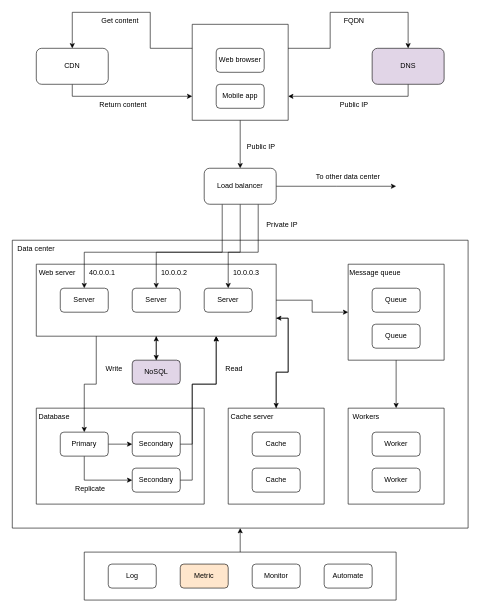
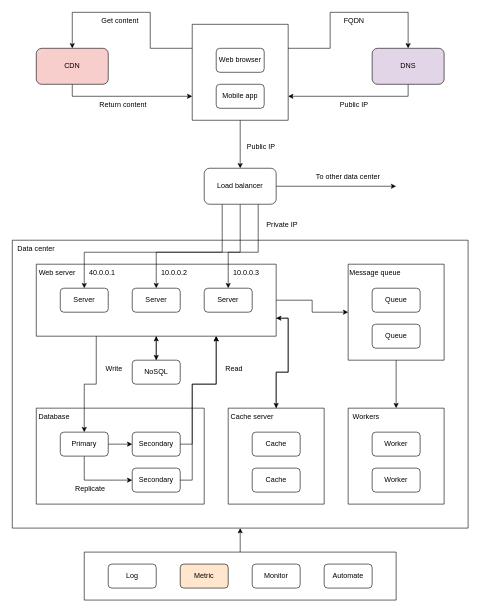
  <mxCell id="0" />
  <mxCell id="1" parent="0" />
  <mxCell id="2" style="edgeStyle=orthogonalEdgeStyle;rounded=0;orthogonalLoop=1;jettySize=auto;html=1;exitX=0.5;exitY=1;exitDx=0;exitDy=0;entryX=0.5;entryY=0;entryDx=0;entryDy=0;" parent="1" source="5" target="14" edge="1"><mxGeometry relative="1" as="geometry" /></mxCell>
  <mxCell id="3" style="edgeStyle=orthogonalEdgeStyle;rounded=0;orthogonalLoop=1;jettySize=auto;html=1;exitX=0;exitY=0.25;exitDx=0;exitDy=0;entryX=0.5;entryY=0;entryDx=0;entryDy=0;" parent="1" source="5" target="58" edge="1"><mxGeometry relative="1" as="geometry" /></mxCell>
  <mxCell id="4" style="edgeStyle=orthogonalEdgeStyle;rounded=0;orthogonalLoop=1;jettySize=auto;html=1;exitX=1;exitY=0.25;exitDx=0;exitDy=0;entryX=0.5;entryY=0;entryDx=0;entryDy=0;" parent="1" source="5" target="9" edge="1"><mxGeometry relative="1" as="geometry" /></mxCell>
  <mxCell id="5" value="" style="swimlane;startSize=0;" parent="1" vertex="1"><mxGeometry x="320" y="40" width="160" height="160" as="geometry" /></mxCell>
  <mxCell id="6" value="Web browser" style="rounded=1;whiteSpace=wrap;html=1;" parent="5" vertex="1"><mxGeometry x="40" y="40" width="80" height="40" as="geometry" /></mxCell>
  <mxCell id="7" value="Mobile app" style="rounded=1;whiteSpace=wrap;html=1;" parent="5" vertex="1"><mxGeometry x="40" y="100" width="80" height="40" as="geometry" /></mxCell>
  <mxCell id="8" style="edgeStyle=orthogonalEdgeStyle;rounded=0;orthogonalLoop=1;jettySize=auto;html=1;exitX=0.5;exitY=1;exitDx=0;exitDy=0;entryX=1;entryY=0.75;entryDx=0;entryDy=0;" parent="1" source="9" target="5" edge="1"><mxGeometry relative="1" as="geometry" /></mxCell>
  <mxCell id="9" value="DNS" style="rounded=1;whiteSpace=wrap;html=1;fillColor=#e1d5e7;" parent="1" vertex="1"><mxGeometry x="620" y="80" width="120" height="60" as="geometry" /></mxCell>
  <mxCell id="10" style="edgeStyle=orthogonalEdgeStyle;rounded=0;orthogonalLoop=1;jettySize=auto;html=1;exitX=1;exitY=0.5;exitDx=0;exitDy=0;" parent="1" source="14" edge="1"><mxGeometry relative="1" as="geometry"><mxPoint x="660" y="310" as="targetPoint" /></mxGeometry></mxCell>
  <mxCell id="11" style="edgeStyle=orthogonalEdgeStyle;rounded=0;orthogonalLoop=1;jettySize=auto;html=1;exitX=0.25;exitY=1;exitDx=0;exitDy=0;entryX=0.5;entryY=0;entryDx=0;entryDy=0;" parent="1" source="14" target="30" edge="1"><mxGeometry relative="1" as="geometry"><Array as="points"><mxPoint x="370" y="420" /><mxPoint x="140" y="420" /></Array></mxGeometry></mxCell>
  <mxCell id="12" style="edgeStyle=orthogonalEdgeStyle;rounded=0;orthogonalLoop=1;jettySize=auto;html=1;exitX=0.5;exitY=1;exitDx=0;exitDy=0;entryX=0.5;entryY=0;entryDx=0;entryDy=0;" parent="1" source="14" target="29" edge="1"><mxGeometry relative="1" as="geometry"><Array as="points"><mxPoint x="400" y="420" /><mxPoint x="260" y="420" /></Array></mxGeometry></mxCell>
  <mxCell id="13" style="edgeStyle=orthogonalEdgeStyle;rounded=0;orthogonalLoop=1;jettySize=auto;html=1;exitX=0.75;exitY=1;exitDx=0;exitDy=0;" parent="1" source="14" target="31" edge="1"><mxGeometry relative="1" as="geometry"><Array as="points"><mxPoint x="430" y="420" /><mxPoint x="380" y="420" /></Array></mxGeometry></mxCell>
  <mxCell id="14" value="Load balancer" style="rounded=1;whiteSpace=wrap;html=1;" parent="1" vertex="1"><mxGeometry x="340" y="280" width="120" height="60" as="geometry" /></mxCell>
  <mxCell id="15" value="" style="swimlane;startSize=0;" parent="1" vertex="1"><mxGeometry x="20" y="400" width="760" height="480" as="geometry" /></mxCell>
  <mxCell id="16" value="" style="swimlane;startSize=0;" parent="15" vertex="1"><mxGeometry x="40" y="280" width="280" height="160" as="geometry" /></mxCell>
  <mxCell id="17" style="edgeStyle=orthogonalEdgeStyle;rounded=0;orthogonalLoop=1;jettySize=auto;html=1;exitX=1;exitY=0.5;exitDx=0;exitDy=0;entryX=0;entryY=0.5;entryDx=0;entryDy=0;" parent="16" source="19" target="20" edge="1"><mxGeometry relative="1" as="geometry" /></mxCell>
  <mxCell id="18" style="edgeStyle=orthogonalEdgeStyle;rounded=0;orthogonalLoop=1;jettySize=auto;html=1;exitX=0.5;exitY=1;exitDx=0;exitDy=0;entryX=0;entryY=0.5;entryDx=0;entryDy=0;" parent="16" source="19" target="22" edge="1"><mxGeometry relative="1" as="geometry" /></mxCell>
  <mxCell id="19" value="Primary" style="rounded=1;whiteSpace=wrap;html=1;" parent="16" vertex="1"><mxGeometry x="40" y="40" width="80" height="40" as="geometry" /></mxCell>
  <mxCell id="20" value="Secondary" style="rounded=1;whiteSpace=wrap;html=1;" parent="16" vertex="1"><mxGeometry x="160" y="40" width="80" height="40" as="geometry" /></mxCell>
  <mxCell id="21" value="Database" style="text;html=1;strokeColor=none;fillColor=none;align=center;verticalAlign=middle;whiteSpace=wrap;rounded=0;" parent="16" vertex="1"><mxGeometry width="60" height="30" as="geometry" /></mxCell>
  <mxCell id="22" value="Secondary" style="rounded=1;whiteSpace=wrap;html=1;" parent="16" vertex="1"><mxGeometry x="160" y="100" width="80" height="40" as="geometry" /></mxCell>
  <mxCell id="23" value="Replicate" style="text;html=1;strokeColor=none;fillColor=none;align=center;verticalAlign=middle;whiteSpace=wrap;rounded=0;" parent="16" vertex="1"><mxGeometry x="60" y="120" width="60" height="30" as="geometry" /></mxCell>
  <mxCell id="24" style="edgeStyle=orthogonalEdgeStyle;rounded=0;orthogonalLoop=1;jettySize=auto;html=1;exitX=1;exitY=0.5;exitDx=0;exitDy=0;entryX=0;entryY=0.5;entryDx=0;entryDy=0;" parent="15" source="28" target="37" edge="1"><mxGeometry relative="1" as="geometry" /></mxCell>
  <mxCell id="25" style="edgeStyle=orthogonalEdgeStyle;rounded=0;orthogonalLoop=1;jettySize=auto;html=1;exitX=0.25;exitY=1;exitDx=0;exitDy=0;entryX=0.5;entryY=0;entryDx=0;entryDy=0;" parent="15" source="28" target="19" edge="1"><mxGeometry relative="1" as="geometry" /></mxCell>
  <mxCell id="26" style="edgeStyle=orthogonalEdgeStyle;rounded=0;orthogonalLoop=1;jettySize=auto;html=1;exitX=1;exitY=0.75;exitDx=0;exitDy=0;entryX=0.5;entryY=0;entryDx=0;entryDy=0;" edge="1" parent="15" source="28" target="40"><mxGeometry relative="1" as="geometry" /></mxCell>
  <mxCell id="27" style="edgeStyle=orthogonalEdgeStyle;rounded=0;orthogonalLoop=1;jettySize=auto;html=1;exitX=0.5;exitY=1;exitDx=0;exitDy=0;entryX=0.5;entryY=0;entryDx=0;entryDy=0;" edge="1" parent="15" source="28" target="55"><mxGeometry relative="1" as="geometry" /></mxCell>
  <mxCell id="28" value="" style="swimlane;startSize=0;" parent="15" vertex="1"><mxGeometry x="40" y="40" width="400" height="120" as="geometry" /></mxCell>
  <mxCell id="29" value="Server" style="rounded=1;whiteSpace=wrap;html=1;" parent="28" vertex="1"><mxGeometry x="160" y="40" width="80" height="40" as="geometry" /></mxCell>
  <mxCell id="30" value="Server" style="rounded=1;whiteSpace=wrap;html=1;" parent="28" vertex="1"><mxGeometry x="40" y="40" width="80" height="40" as="geometry" /></mxCell>
  <mxCell id="31" value="Server" style="rounded=1;whiteSpace=wrap;html=1;" parent="28" vertex="1"><mxGeometry x="280" y="40" width="80" height="40" as="geometry" /></mxCell>
  <mxCell id="32" value="40.0.0.1" style="text;html=1;strokeColor=none;fillColor=none;align=center;verticalAlign=middle;whiteSpace=wrap;rounded=0;" parent="28" vertex="1"><mxGeometry x="80" width="60" height="30" as="geometry" /></mxCell>
  <mxCell id="33" value="10.0.0.2" style="text;html=1;strokeColor=none;fillColor=none;align=center;verticalAlign=middle;whiteSpace=wrap;rounded=0;" parent="28" vertex="1"><mxGeometry x="200" width="60" height="30" as="geometry" /></mxCell>
  <mxCell id="34" value="10.0.0.3" style="text;html=1;strokeColor=none;fillColor=none;align=center;verticalAlign=middle;whiteSpace=wrap;rounded=0;" parent="28" vertex="1"><mxGeometry x="320" width="60" height="30" as="geometry" /></mxCell>
  <mxCell id="35" value="Web server" style="text;html=1;strokeColor=none;fillColor=none;align=center;verticalAlign=middle;whiteSpace=wrap;rounded=0;" parent="15" vertex="1"><mxGeometry x="40" y="40" width="70" height="30" as="geometry" /></mxCell>
  <mxCell id="36" style="edgeStyle=orthogonalEdgeStyle;rounded=0;orthogonalLoop=1;jettySize=auto;html=1;exitX=0.5;exitY=1;exitDx=0;exitDy=0;entryX=0.5;entryY=0;entryDx=0;entryDy=0;" parent="15" source="37" target="44" edge="1"><mxGeometry relative="1" as="geometry" /></mxCell>
  <mxCell id="37" value="" style="swimlane;startSize=0;" parent="15" vertex="1"><mxGeometry x="560" y="40" width="160" height="160" as="geometry" /></mxCell>
  <mxCell id="38" value="Queue" style="rounded=1;whiteSpace=wrap;html=1;" parent="37" vertex="1"><mxGeometry x="40" y="40" width="80" height="40" as="geometry" /></mxCell>
  <mxCell id="39" value="Queue" style="rounded=1;whiteSpace=wrap;html=1;" parent="37" vertex="1"><mxGeometry x="40" y="100" width="80" height="40" as="geometry" /></mxCell>
  <mxCell id="40" value="" style="swimlane;startSize=0;" parent="15" vertex="1"><mxGeometry x="360" y="280" width="160" height="160" as="geometry" /></mxCell>
  <mxCell id="41" value="Cache" style="rounded=1;whiteSpace=wrap;html=1;" parent="40" vertex="1"><mxGeometry x="40" y="40" width="80" height="40" as="geometry" /></mxCell>
  <mxCell id="42" value="Cache" style="rounded=1;whiteSpace=wrap;html=1;" parent="40" vertex="1"><mxGeometry x="40" y="100" width="80" height="40" as="geometry" /></mxCell>
  <mxCell id="43" value="Cache server" style="text;html=1;strokeColor=none;fillColor=none;align=center;verticalAlign=middle;whiteSpace=wrap;rounded=0;" parent="40" vertex="1"><mxGeometry width="80" height="30" as="geometry" /></mxCell>
  <mxCell id="44" value="" style="swimlane;startSize=0;" parent="15" vertex="1"><mxGeometry x="560" y="280" width="160" height="160" as="geometry" /></mxCell>
  <mxCell id="45" value="Worker" style="rounded=1;whiteSpace=wrap;html=1;" parent="44" vertex="1"><mxGeometry x="40" y="40" width="80" height="40" as="geometry" /></mxCell>
  <mxCell id="46" value="Worker" style="rounded=1;whiteSpace=wrap;html=1;" parent="44" vertex="1"><mxGeometry x="40" y="100" width="80" height="40" as="geometry" /></mxCell>
  <mxCell id="47" value="Message queue" style="text;html=1;strokeColor=none;fillColor=none;align=center;verticalAlign=middle;whiteSpace=wrap;rounded=0;" parent="15" vertex="1"><mxGeometry x="560" y="40" width="90" height="30" as="geometry" /></mxCell>
  <mxCell id="48" value="Workers" style="text;html=1;strokeColor=none;fillColor=none;align=center;verticalAlign=middle;whiteSpace=wrap;rounded=0;" parent="15" vertex="1"><mxGeometry x="560" y="280" width="60" height="30" as="geometry" /></mxCell>
  <mxCell id="49" style="edgeStyle=orthogonalEdgeStyle;rounded=0;orthogonalLoop=1;jettySize=auto;html=1;exitX=1;exitY=0.5;exitDx=0;exitDy=0;entryX=0.75;entryY=1;entryDx=0;entryDy=0;" parent="15" source="20" target="28" edge="1"><mxGeometry relative="1" as="geometry" /></mxCell>
  <mxCell id="50" style="edgeStyle=orthogonalEdgeStyle;rounded=0;orthogonalLoop=1;jettySize=auto;html=1;exitX=1;exitY=0.5;exitDx=0;exitDy=0;entryX=0.75;entryY=1;entryDx=0;entryDy=0;" parent="15" source="22" target="28" edge="1"><mxGeometry relative="1" as="geometry"><Array as="points"><mxPoint x="300" y="400" /><mxPoint x="300" y="240" /><mxPoint x="340" y="240" /></Array></mxGeometry></mxCell>
  <mxCell id="51" value="Write" style="text;html=1;strokeColor=none;fillColor=none;align=center;verticalAlign=middle;whiteSpace=wrap;rounded=0;" parent="15" vertex="1"><mxGeometry x="140" y="200" width="60" height="30" as="geometry" /></mxCell>
  <mxCell id="52" value="Read" style="text;html=1;strokeColor=none;fillColor=none;align=center;verticalAlign=middle;whiteSpace=wrap;rounded=0;" parent="15" vertex="1"><mxGeometry x="340" y="200" width="60" height="30" as="geometry" /></mxCell>
  <mxCell id="53" style="edgeStyle=orthogonalEdgeStyle;rounded=0;orthogonalLoop=1;jettySize=auto;html=1;exitX=1;exitY=0;exitDx=0;exitDy=0;entryX=1;entryY=0.75;entryDx=0;entryDy=0;" edge="1" parent="15" source="43" target="28"><mxGeometry relative="1" as="geometry" /></mxCell>
  <mxCell id="54" style="edgeStyle=orthogonalEdgeStyle;rounded=0;orthogonalLoop=1;jettySize=auto;html=1;exitX=0.5;exitY=0;exitDx=0;exitDy=0;entryX=0.5;entryY=1;entryDx=0;entryDy=0;" edge="1" parent="15" source="55" target="28"><mxGeometry relative="1" as="geometry" /></mxCell>
- <mxCell id="55" value="NoSQL" style="rounded=1;whiteSpace=wrap;html=1;fillColor=#e1d5e7;" vertex="1" parent="15"><mxGeometry x="200" y="200" width="80" height="40" as="geometry" /></mxCell>
+ <mxCell id="55" value="NoSQL" style="rounded=1;whiteSpace=wrap;html=1;" vertex="1" parent="15"><mxGeometry x="200" y="200" width="80" height="40" as="geometry" /></mxCell>
  <mxCell id="56" value="Data center" style="text;html=1;strokeColor=none;fillColor=none;align=center;verticalAlign=middle;whiteSpace=wrap;rounded=0;" parent="1" vertex="1"><mxGeometry x="20" y="400" width="80" height="30" as="geometry" /></mxCell>
  <mxCell id="57" style="edgeStyle=orthogonalEdgeStyle;rounded=0;orthogonalLoop=1;jettySize=auto;html=1;exitX=0.5;exitY=1;exitDx=0;exitDy=0;entryX=0;entryY=0.75;entryDx=0;entryDy=0;" parent="1" source="58" target="5" edge="1"><mxGeometry relative="1" as="geometry" /></mxCell>
- <mxCell id="58" value="CDN" style="rounded=1;whiteSpace=wrap;html=1;" parent="1" vertex="1"><mxGeometry x="60" y="80" width="120" height="60" as="geometry" /></mxCell>
+ <mxCell id="58" value="CDN" style="rounded=1;whiteSpace=wrap;html=1;fillColor=#f8cecc;" parent="1" vertex="1"><mxGeometry x="60" y="80" width="120" height="60" as="geometry" /></mxCell>
  <mxCell id="59" value="To other data center" style="text;html=1;strokeColor=none;fillColor=none;align=center;verticalAlign=middle;whiteSpace=wrap;rounded=0;" parent="1" vertex="1"><mxGeometry x="520" y="280" width="120" height="30" as="geometry" /></mxCell>
  <mxCell id="60" value="FQDN" style="text;html=1;strokeColor=none;fillColor=none;align=center;verticalAlign=middle;whiteSpace=wrap;rounded=0;" parent="1" vertex="1"><mxGeometry x="560" y="20" width="60" height="30" as="geometry" /></mxCell>
  <mxCell id="61" value="Public IP" style="text;html=1;strokeColor=none;fillColor=none;align=center;verticalAlign=middle;whiteSpace=wrap;rounded=0;" parent="1" vertex="1"><mxGeometry x="560" y="160" width="60" height="30" as="geometry" /></mxCell>
  <mxCell id="62" value="Public IP" style="text;html=1;strokeColor=none;fillColor=none;align=center;verticalAlign=middle;whiteSpace=wrap;rounded=0;" parent="1" vertex="1"><mxGeometry x="405" y="230" width="60" height="30" as="geometry" /></mxCell>
  <mxCell id="63" value="Private IP" style="text;html=1;strokeColor=none;fillColor=none;align=center;verticalAlign=middle;whiteSpace=wrap;rounded=0;" parent="1" vertex="1"><mxGeometry x="440" y="360" width="60" height="30" as="geometry" /></mxCell>
  <mxCell id="64" value="Get content" style="text;html=1;strokeColor=none;fillColor=none;align=center;verticalAlign=middle;whiteSpace=wrap;rounded=0;" parent="1" vertex="1"><mxGeometry x="160" y="20" width="80" height="30" as="geometry" /></mxCell>
  <mxCell id="65" value="Return content" style="text;html=1;strokeColor=none;fillColor=none;align=center;verticalAlign=middle;whiteSpace=wrap;rounded=0;" parent="1" vertex="1"><mxGeometry x="160" y="160" width="90" height="30" as="geometry" /></mxCell>
  <mxCell id="66" style="edgeStyle=orthogonalEdgeStyle;rounded=0;orthogonalLoop=1;jettySize=auto;html=1;exitX=0.5;exitY=0;exitDx=0;exitDy=0;" parent="1" source="67" target="15" edge="1"><mxGeometry relative="1" as="geometry" /></mxCell>
  <mxCell id="67" value="" style="swimlane;startSize=0;" parent="1" vertex="1"><mxGeometry x="140" y="920" width="520" height="80" as="geometry" /></mxCell>
  <mxCell id="68" value="Log" style="rounded=1;whiteSpace=wrap;html=1;" parent="67" vertex="1"><mxGeometry x="40" y="20" width="80" height="40" as="geometry" /></mxCell>
  <mxCell id="69" value="Metric" style="rounded=1;whiteSpace=wrap;html=1;fillColor=#ffe6cc;" parent="67" vertex="1"><mxGeometry x="160" y="20" width="80" height="40" as="geometry" /></mxCell>
  <mxCell id="70" value="Monitor" style="rounded=1;whiteSpace=wrap;html=1;" parent="67" vertex="1"><mxGeometry x="280" y="20" width="80" height="40" as="geometry" /></mxCell>
  <mxCell id="71" value="Automate" style="rounded=1;whiteSpace=wrap;html=1;" parent="67" vertex="1"><mxGeometry x="400" y="20" width="80" height="40" as="geometry" /></mxCell>
